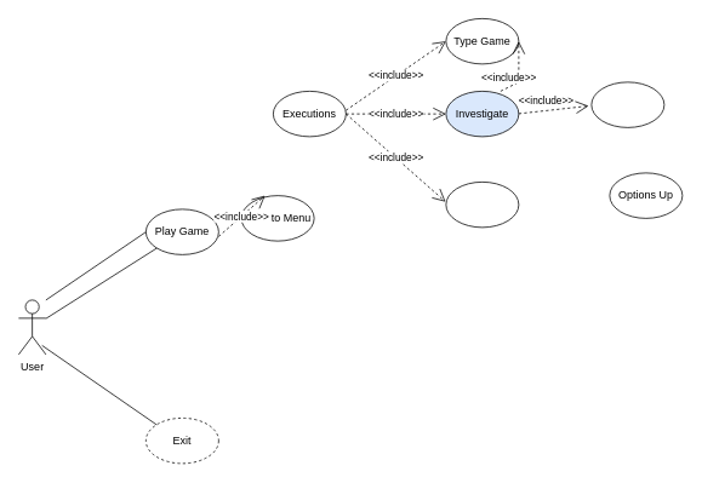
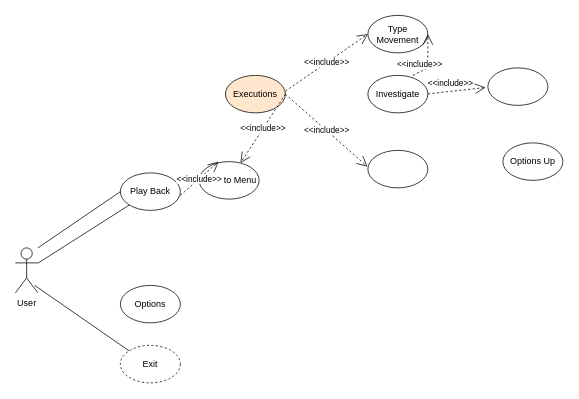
  <mxCell id="0" />
  <mxCell id="1" parent="0" />
  <mxCell id="2" value="User" style="shape=umlActor;verticalLabelPosition=bottom;verticalAlign=top;html=1;outlineConnect=0;" vertex="1" parent="1"><mxGeometry x="20" y="330" width="30" height="60" as="geometry" /></mxCell>
- <mxCell id="3" value="Play Game" style="ellipse;whiteSpace=wrap;html=1;" vertex="1" parent="1"><mxGeometry x="160" y="230" width="80" height="50" as="geometry" /></mxCell>
+ <mxCell id="3" value="Play Back" style="ellipse;whiteSpace=wrap;html=1;" vertex="1" parent="1"><mxGeometry x="160" y="230" width="80" height="50" as="geometry" /></mxCell>
+ <mxCell id="4" value="Options" style="ellipse;whiteSpace=wrap;html=1;" vertex="1" parent="1"><mxGeometry x="160" y="380" width="80" height="50" as="geometry" /></mxCell>
  <mxCell id="5" value="Exit" style="ellipse;whiteSpace=wrap;html=1;dashed=1;" vertex="1" parent="1"><mxGeometry x="160" y="460" width="80" height="50" as="geometry" /></mxCell>
  <mxCell id="6" value="" style="endArrow=none;html=1;rounded=0;" edge="1" parent="1" source="2" target="3"><mxGeometry width="50" height="50" relative="1" as="geometry"><mxPoint x="60" y="390" as="sourcePoint" /><mxPoint x="110" y="340" as="targetPoint" /></mxGeometry></mxCell>
  <mxCell id="7" value="" style="endArrow=none;html=1;rounded=0;entryX=0;entryY=0;entryDx=0;entryDy=0;" edge="1" parent="1" target="5"><mxGeometry width="50" height="50" relative="1" as="geometry"><mxPoint x="45.74" y="380.004" as="sourcePoint" /><mxPoint x="170.004" y="419.059" as="targetPoint" /></mxGeometry></mxCell>
  <mxCell id="8" value="" style="endArrow=none;html=1;rounded=0;entryX=0;entryY=0.5;entryDx=0;entryDy=0;" edge="1" parent="1" target="3"><mxGeometry width="50" height="50" relative="1" as="geometry"><mxPoint x="50" y="330" as="sourcePoint" /><mxPoint x="90" y="260" as="targetPoint" /></mxGeometry></mxCell>
  <mxCell id="9" value="Back to Menu" style="ellipse;whiteSpace=wrap;html=1;" vertex="1" parent="1"><mxGeometry x="265" y="215" width="80" height="50" as="geometry" /></mxCell>
  <mxCell id="10" value="&amp;lt;&amp;lt;include&amp;gt;&amp;gt;" style="endArrow=open;endSize=12;dashed=1;html=1;rounded=0;entryX=0.325;entryY=0;entryDx=0;entryDy=0;entryPerimeter=0;" edge="1" parent="1" target="9"><mxGeometry width="160" relative="1" as="geometry"><mxPoint x="240" y="260" as="sourcePoint" /><mxPoint x="400" y="260" as="targetPoint" /></mxGeometry></mxCell>
- <mxCell id="11" value="Executions" style="ellipse;whiteSpace=wrap;html=1;" vertex="1" parent="1"><mxGeometry x="300" y="100" width="80" height="50" as="geometry" /></mxCell>
+ <mxCell id="11" value="Executions" style="ellipse;whiteSpace=wrap;html=1;fillColor=#ffe6cc;" vertex="1" parent="1"><mxGeometry x="300" y="100" width="80" height="50" as="geometry" /></mxCell>
  <mxCell id="12" value="&amp;lt;&amp;lt;include&amp;gt;&amp;gt;" style="endArrow=open;endSize=12;dashed=1;html=1;rounded=0;entryX=0;entryY=0.5;entryDx=0;entryDy=0;" edge="1" parent="1" target="15"><mxGeometry width="160" relative="1" as="geometry"><mxPoint x="380.004" y="121.023" as="sourcePoint" /><mxPoint x="500" y="30" as="targetPoint" /></mxGeometry></mxCell>
- <mxCell id="13" value="&amp;lt;&amp;lt;include&amp;gt;&amp;gt;" style="endArrow=open;endSize=12;dashed=1;html=1;rounded=0;exitX=1;exitY=0.5;exitDx=0;exitDy=0;entryX=0;entryY=0.5;entryDx=0;entryDy=0;" edge="1" parent="1" source="11" target="16"><mxGeometry width="160" relative="1" as="geometry"><mxPoint x="390.004" y="131.023" as="sourcePoint" /><mxPoint x="500" y="110" as="targetPoint" /></mxGeometry></mxCell>
+ <mxCell id="13" value="&amp;lt;&amp;lt;include&amp;gt;&amp;gt;" style="endArrow=open;endSize=12;dashed=1;html=1;rounded=0;exitX=1;exitY=0.5;exitDx=0;exitDy=0;" edge="1" parent="1" source="11" target="9"><mxGeometry width="160" relative="1" as="geometry"><mxPoint x="390.004" y="131.023" as="sourcePoint" /><mxPoint x="500" y="110" as="targetPoint" /></mxGeometry></mxCell>
  <mxCell id="14" value="&amp;lt;&amp;lt;include&amp;gt;&amp;gt;" style="endArrow=open;endSize=12;dashed=1;html=1;rounded=0;exitX=1;exitY=0.5;exitDx=0;exitDy=0;entryX=-0.006;entryY=0.436;entryDx=0;entryDy=0;entryPerimeter=0;" edge="1" parent="1" source="11" target="17"><mxGeometry width="160" relative="1" as="geometry"><mxPoint x="390" y="135" as="sourcePoint" /><mxPoint x="490" y="160" as="targetPoint" /></mxGeometry></mxCell>
- <mxCell id="15" value="Type Game" style="ellipse;whiteSpace=wrap;html=1;" vertex="1" parent="1"><mxGeometry x="490" y="20" width="80" height="50" as="geometry" /></mxCell>
- <mxCell id="16" value="Investigate" style="ellipse;whiteSpace=wrap;html=1;fillColor=#dae8fc;" vertex="1" parent="1"><mxGeometry x="490" y="100" width="80" height="50" as="geometry" /></mxCell>
+ <mxCell id="15" value="Type Movement" style="ellipse;whiteSpace=wrap;html=1;" vertex="1" parent="1"><mxGeometry x="490" y="20" width="80" height="50" as="geometry" /></mxCell>
+ <mxCell id="16" value="Investigate" style="ellipse;whiteSpace=wrap;html=1;" vertex="1" parent="1"><mxGeometry x="490" y="100" width="80" height="50" as="geometry" /></mxCell>
  <mxCell id="17" value="" style="ellipse;whiteSpace=wrap;html=1;" vertex="1" parent="1"><mxGeometry x="490" y="200" width="80" height="50" as="geometry" /></mxCell>
  <mxCell id="18" value="" style="ellipse;whiteSpace=wrap;html=1;" vertex="1" parent="1"><mxGeometry x="650" y="90" width="80" height="50" as="geometry" /></mxCell>
  <mxCell id="19" value="&amp;lt;&amp;lt;include&amp;gt;&amp;gt;" style="endArrow=open;endSize=12;dashed=1;html=1;rounded=0;exitX=1;exitY=0.5;exitDx=0;exitDy=0;entryX=-0.04;entryY=0.524;entryDx=0;entryDy=0;entryPerimeter=0;" edge="1" parent="1" target="18"><mxGeometry x="-0.186" y="11" width="160" relative="1" as="geometry"><mxPoint x="570" y="124.72" as="sourcePoint" /><mxPoint x="680" y="124.72" as="targetPoint" /><Array as="points" /><mxPoint as="offset" /></mxGeometry></mxCell>
  <mxCell id="20" value="Options Up" style="ellipse;whiteSpace=wrap;html=1;" vertex="1" parent="1"><mxGeometry x="670" y="190" width="80" height="50" as="geometry" /></mxCell>
  <mxCell id="21" value="&amp;lt;&amp;lt;include&amp;gt;&amp;gt;" style="endArrow=open;endSize=12;dashed=1;html=1;rounded=0;exitX=0.75;exitY=0;exitDx=0;exitDy=0;entryX=1;entryY=0.5;entryDx=0;entryDy=0;exitPerimeter=0;" edge="1" parent="1" source="16" target="15"><mxGeometry x="-0.186" y="11" width="160" relative="1" as="geometry"><mxPoint x="580" y="134.72" as="sourcePoint" /><mxPoint x="656.8" y="126.2" as="targetPoint" /><Array as="points"><mxPoint x="570" y="90" /></Array><mxPoint as="offset" /></mxGeometry></mxCell>
